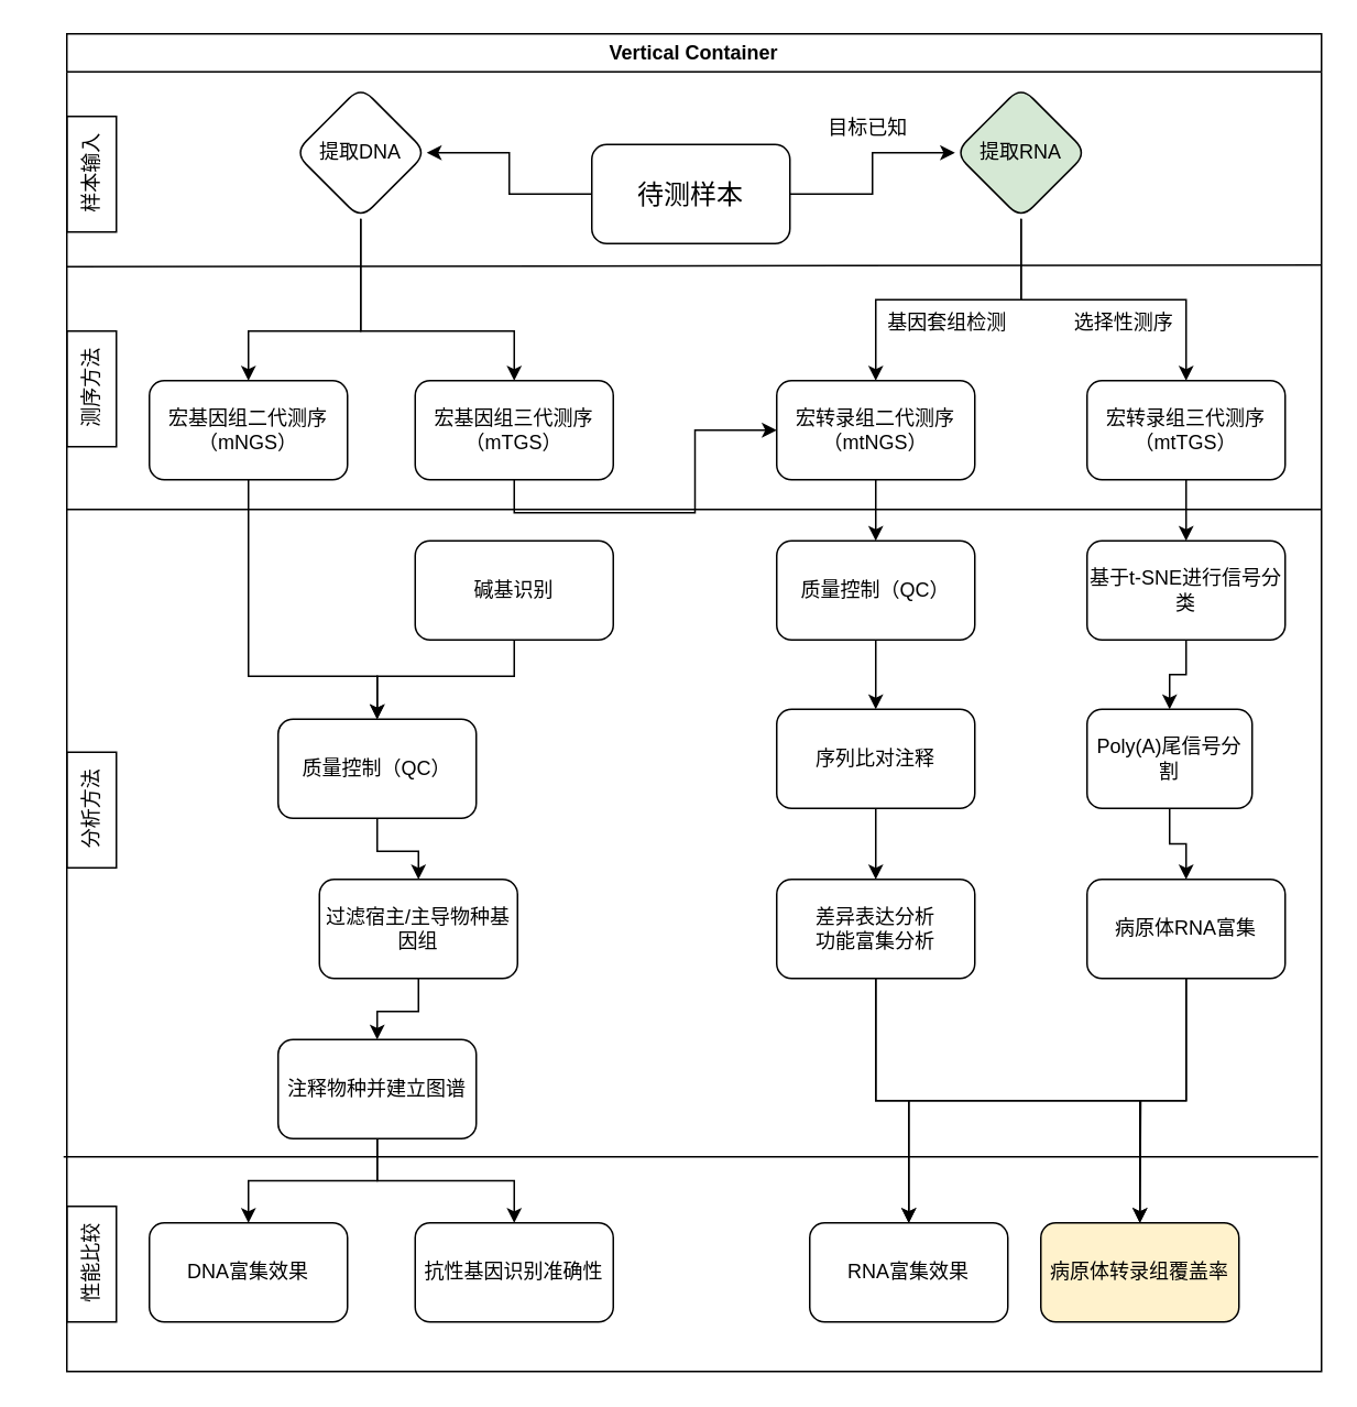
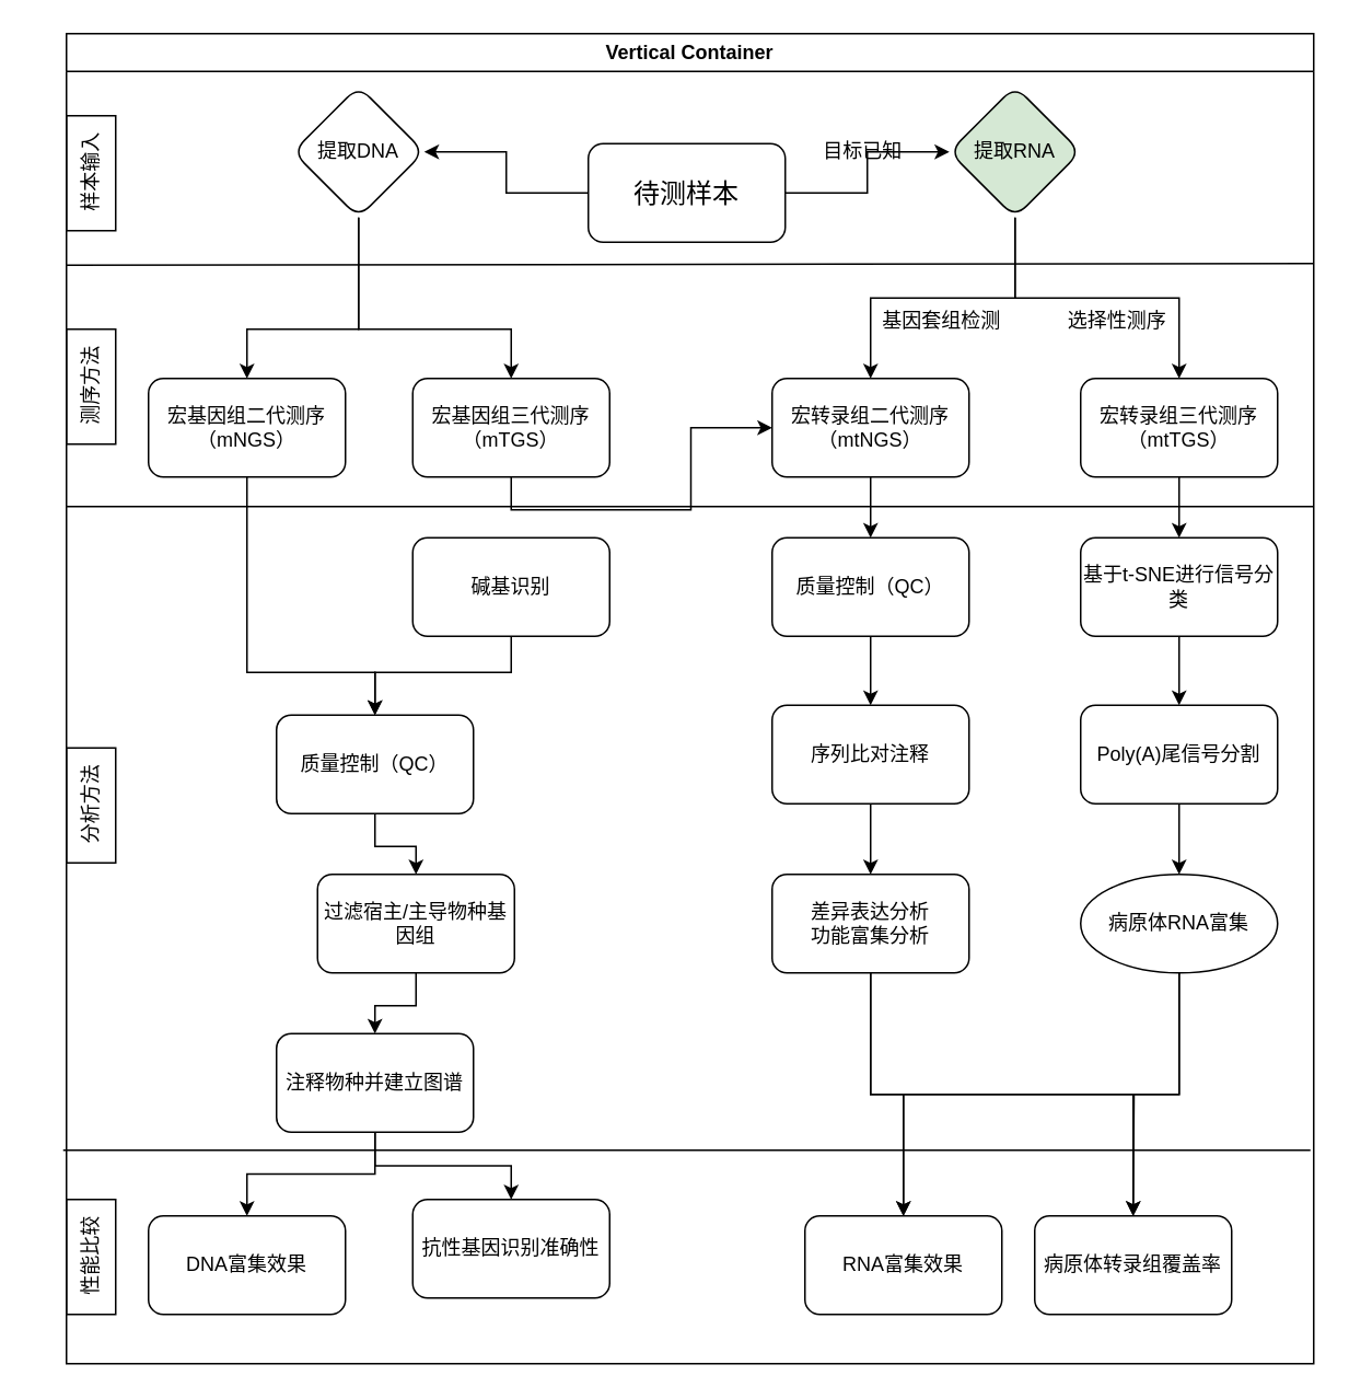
  <mxCell id="0" />
  <mxCell id="1" parent="0" />
  <mxCell id="2" value="Vertical Container" style="swimlane;whiteSpace=wrap;html=1;" vertex="1" parent="1"><mxGeometry x="40" y="20" width="760" height="810" as="geometry"><mxRectangle x="40" y="100" width="140" height="30" as="alternateBounds" /></mxGeometry></mxCell>
  <mxCell id="3" value="" style="edgeStyle=orthogonalEdgeStyle;rounded=0;orthogonalLoop=1;jettySize=auto;html=1;" edge="1" parent="2" source="5" target="8"><mxGeometry relative="1" as="geometry" /></mxCell>
  <mxCell id="4" value="" style="edgeStyle=orthogonalEdgeStyle;rounded=0;orthogonalLoop=1;jettySize=auto;html=1;" edge="1" parent="2" source="5" target="11"><mxGeometry relative="1" as="geometry" /></mxCell>
  <mxCell id="5" value="&lt;font style=&quot;font-size: 16px;&quot;&gt;待测样本&lt;/font&gt;" style="rounded=1;whiteSpace=wrap;html=1;" vertex="1" parent="2"><mxGeometry x="318" y="67" width="120" height="60" as="geometry" /></mxCell>
  <mxCell id="6" value="" style="edgeStyle=orthogonalEdgeStyle;rounded=0;orthogonalLoop=1;jettySize=auto;html=1;entryX=0.5;entryY=0;entryDx=0;entryDy=0;" edge="1" parent="2" source="8" target="13"><mxGeometry relative="1" as="geometry"><Array as="points"><mxPoint x="178" y="180" /><mxPoint x="110" y="180" /></Array></mxGeometry></mxCell>
  <mxCell id="7" style="edgeStyle=orthogonalEdgeStyle;rounded=0;orthogonalLoop=1;jettySize=auto;html=1;exitX=0.5;exitY=1;exitDx=0;exitDy=0;entryX=0.5;entryY=0;entryDx=0;entryDy=0;" edge="1" parent="2" source="8" target="15"><mxGeometry relative="1" as="geometry"><Array as="points"><mxPoint x="178" y="180" /><mxPoint x="271" y="180" /></Array></mxGeometry></mxCell>
  <mxCell id="8" value="&lt;span style=&quot;text-wrap: nowrap;&quot;&gt;提取DNA&lt;/span&gt;" style="rhombus;whiteSpace=wrap;html=1;rounded=1;" vertex="1" parent="2"><mxGeometry x="138" y="32" width="80" height="80" as="geometry" /></mxCell>
  <mxCell id="9" value="" style="edgeStyle=orthogonalEdgeStyle;rounded=0;orthogonalLoop=1;jettySize=auto;html=1;" edge="1" parent="2" source="11" target="17"><mxGeometry relative="1" as="geometry" /></mxCell>
  <mxCell id="10" style="edgeStyle=orthogonalEdgeStyle;rounded=0;orthogonalLoop=1;jettySize=auto;html=1;exitX=0.5;exitY=1;exitDx=0;exitDy=0;entryX=0.5;entryY=0;entryDx=0;entryDy=0;" edge="1" parent="2" source="11" target="19"><mxGeometry relative="1" as="geometry" /></mxCell>
  <mxCell id="11" value="&lt;span style=&quot;text-wrap: nowrap;&quot;&gt;提取RNA&lt;/span&gt;" style="rhombus;whiteSpace=wrap;html=1;rounded=1;fillColor=#d5e8d4;" vertex="1" parent="2"><mxGeometry x="538" y="32" width="80" height="80" as="geometry" /></mxCell>
  <mxCell id="12" style="edgeStyle=orthogonalEdgeStyle;rounded=0;orthogonalLoop=1;jettySize=auto;html=1;exitX=0.5;exitY=1;exitDx=0;exitDy=0;" edge="1" parent="2" source="13" target="23"><mxGeometry relative="1" as="geometry"><Array as="points"><mxPoint x="110" y="389" /><mxPoint x="188" y="389" /></Array></mxGeometry></mxCell>
  <mxCell id="13" value="宏基因组二代测序&lt;div&gt;（mNGS）&lt;/div&gt;" style="whiteSpace=wrap;html=1;rounded=1;" vertex="1" parent="2"><mxGeometry x="50" y="210" width="120" height="60" as="geometry" /></mxCell>
  <mxCell id="14" style="edgeStyle=orthogonalEdgeStyle;rounded=0;orthogonalLoop=1;jettySize=auto;html=1;exitX=0.5;exitY=1;exitDx=0;exitDy=0;" edge="1" parent="2" source="15" target="17"><mxGeometry relative="1" as="geometry" /></mxCell>
  <mxCell id="15" value="宏基因组三代测序&lt;div&gt;（mTGS）&lt;/div&gt;" style="whiteSpace=wrap;html=1;rounded=1;" vertex="1" parent="2"><mxGeometry x="211" y="210" width="120" height="60" as="geometry" /></mxCell>
  <mxCell id="16" value="" style="edgeStyle=orthogonalEdgeStyle;rounded=0;orthogonalLoop=1;jettySize=auto;html=1;" edge="1" parent="2" source="17" target="29"><mxGeometry relative="1" as="geometry" /></mxCell>
  <mxCell id="17" value="宏转录组二代测序&lt;div&gt;（mtNGS）&lt;/div&gt;" style="whiteSpace=wrap;html=1;rounded=1;" vertex="1" parent="2"><mxGeometry x="430" y="210" width="120" height="60" as="geometry" /></mxCell>
  <mxCell id="18" value="" style="edgeStyle=orthogonalEdgeStyle;rounded=0;orthogonalLoop=1;jettySize=auto;html=1;" edge="1" parent="2" source="19" target="36"><mxGeometry relative="1" as="geometry" /></mxCell>
  <mxCell id="19" value="宏转录组三代测序&lt;div&gt;（mtTGS）&lt;/div&gt;" style="whiteSpace=wrap;html=1;rounded=1;" vertex="1" parent="2"><mxGeometry x="618" y="210" width="120" height="60" as="geometry" /></mxCell>
  <mxCell id="20" value="" style="edgeStyle=orthogonalEdgeStyle;rounded=0;orthogonalLoop=1;jettySize=auto;html=1;" edge="1" parent="2" source="21" target="23"><mxGeometry relative="1" as="geometry"><Array as="points"><mxPoint x="271" y="389" /><mxPoint x="188" y="389" /></Array></mxGeometry></mxCell>
  <mxCell id="21" value="碱基识别" style="whiteSpace=wrap;html=1;rounded=1;" vertex="1" parent="2"><mxGeometry x="211" y="307" width="120" height="60" as="geometry" /></mxCell>
  <mxCell id="22" value="" style="edgeStyle=orthogonalEdgeStyle;rounded=0;orthogonalLoop=1;jettySize=auto;html=1;" edge="1" parent="2" source="23" target="25"><mxGeometry relative="1" as="geometry" /></mxCell>
  <mxCell id="23" value="质量控制（QC）" style="whiteSpace=wrap;html=1;rounded=1;" vertex="1" parent="2"><mxGeometry x="128" y="415" width="120" height="60" as="geometry" /></mxCell>
  <mxCell id="24" value="" style="edgeStyle=orthogonalEdgeStyle;rounded=0;orthogonalLoop=1;jettySize=auto;html=1;" edge="1" parent="2" source="25" target="27"><mxGeometry relative="1" as="geometry" /></mxCell>
  <mxCell id="25" value="过滤宿主/主导物种基因组" style="whiteSpace=wrap;html=1;rounded=1;" vertex="1" parent="2"><mxGeometry x="153" y="512" width="120" height="60" as="geometry" /></mxCell>
  <mxCell id="26" style="edgeStyle=orthogonalEdgeStyle;rounded=0;orthogonalLoop=1;jettySize=auto;html=1;exitX=0.5;exitY=1;exitDx=0;exitDy=0;entryX=0.5;entryY=0;entryDx=0;entryDy=0;" edge="1" parent="2" source="27" target="45"><mxGeometry relative="1" as="geometry" /></mxCell>
  <mxCell id="27" value="注释物种并建立图谱" style="whiteSpace=wrap;html=1;rounded=1;" vertex="1" parent="2"><mxGeometry x="128" y="609" width="120" height="60" as="geometry" /></mxCell>
  <mxCell id="28" value="" style="edgeStyle=orthogonalEdgeStyle;rounded=0;orthogonalLoop=1;jettySize=auto;html=1;" edge="1" parent="2" source="29" target="31"><mxGeometry relative="1" as="geometry" /></mxCell>
  <mxCell id="29" value="质量控制（QC）" style="whiteSpace=wrap;html=1;rounded=1;" vertex="1" parent="2"><mxGeometry x="430" y="307" width="120" height="60" as="geometry" /></mxCell>
  <mxCell id="30" value="" style="edgeStyle=orthogonalEdgeStyle;rounded=0;orthogonalLoop=1;jettySize=auto;html=1;" edge="1" parent="2" source="31" target="34"><mxGeometry relative="1" as="geometry" /></mxCell>
  <mxCell id="31" value="序列比对注释" style="whiteSpace=wrap;html=1;rounded=1;" vertex="1" parent="2"><mxGeometry x="430" y="409" width="120" height="60" as="geometry" /></mxCell>
  <mxCell id="32" value="" style="edgeStyle=orthogonalEdgeStyle;rounded=0;orthogonalLoop=1;jettySize=auto;html=1;" edge="1" parent="2" source="34" target="46"><mxGeometry relative="1" as="geometry" /></mxCell>
  <mxCell id="33" style="edgeStyle=orthogonalEdgeStyle;rounded=0;orthogonalLoop=1;jettySize=auto;html=1;exitX=0.5;exitY=1;exitDx=0;exitDy=0;entryX=0.5;entryY=0;entryDx=0;entryDy=0;" edge="1" parent="2" source="34" target="47"><mxGeometry relative="1" as="geometry" /></mxCell>
  <mxCell id="34" value="差异表达分析&lt;div&gt;功能富集分析&lt;/div&gt;" style="whiteSpace=wrap;html=1;rounded=1;" vertex="1" parent="2"><mxGeometry x="430" y="512" width="120" height="60" as="geometry" /></mxCell>
  <mxCell id="35" value="" style="edgeStyle=orthogonalEdgeStyle;rounded=0;orthogonalLoop=1;jettySize=auto;html=1;" edge="1" parent="2" source="36" target="38"><mxGeometry relative="1" as="geometry" /></mxCell>
  <mxCell id="36" value="基于t-SNE进行信号分类" style="whiteSpace=wrap;html=1;rounded=1;" vertex="1" parent="2"><mxGeometry x="618" y="307" width="120" height="60" as="geometry" /></mxCell>
  <mxCell id="37" value="" style="edgeStyle=orthogonalEdgeStyle;rounded=0;orthogonalLoop=1;jettySize=auto;html=1;" edge="1" parent="2" source="38" target="41"><mxGeometry relative="1" as="geometry" /></mxCell>
- <mxCell id="38" value="Poly(A)尾信号分割" style="whiteSpace=wrap;html=1;rounded=1;" vertex="1" parent="2"><mxGeometry x="618" y="409" width="100" height="60" as="geometry" /></mxCell>
+ <mxCell id="38" value="Poly(A)尾信号分割" style="whiteSpace=wrap;html=1;rounded=1;" vertex="1" parent="2"><mxGeometry x="618" y="409" width="120" height="60" as="geometry" /></mxCell>
  <mxCell id="39" style="edgeStyle=orthogonalEdgeStyle;rounded=0;orthogonalLoop=1;jettySize=auto;html=1;exitX=0.5;exitY=1;exitDx=0;exitDy=0;entryX=0.5;entryY=0;entryDx=0;entryDy=0;" edge="1" parent="2" source="41" target="46"><mxGeometry relative="1" as="geometry" /></mxCell>
  <mxCell id="40" style="edgeStyle=orthogonalEdgeStyle;rounded=0;orthogonalLoop=1;jettySize=auto;html=1;exitX=0.5;exitY=1;exitDx=0;exitDy=0;" edge="1" parent="2" source="41"><mxGeometry relative="1" as="geometry"><mxPoint x="650" y="720" as="targetPoint" /></mxGeometry></mxCell>
- <mxCell id="41" value="病原体RNA富集" style="whiteSpace=wrap;html=1;rounded=1;" vertex="1" parent="2"><mxGeometry x="618" y="512" width="120" height="60" as="geometry" /></mxCell>
- <mxCell id="42" value="目标已知" style="text;html=1;align=center;verticalAlign=middle;resizable=0;points=[];autosize=1;strokeColor=none;fillColor=none;" vertex="1" parent="2"><mxGeometry x="450" y="42" width="70" height="30" as="geometry" /></mxCell>
+ <mxCell id="41" value="病原体RNA富集" style="ellipse;whiteSpace=wrap;html=1;" vertex="1" parent="2"><mxGeometry x="618" y="512" width="120" height="60" as="geometry" /></mxCell>
+ <mxCell id="42" value="目标已知" style="text;html=1;align=center;verticalAlign=middle;resizable=0;points=[];autosize=1;strokeColor=none;fillColor=none;" vertex="1" parent="2"><mxGeometry x="450" y="57" width="70" height="30" as="geometry" /></mxCell>
  <mxCell id="43" value="DNA富集效果" style="rounded=1;whiteSpace=wrap;html=1;" vertex="1" parent="2"><mxGeometry x="50" y="720" width="120" height="60" as="geometry" /></mxCell>
  <mxCell id="44" style="edgeStyle=orthogonalEdgeStyle;rounded=0;orthogonalLoop=1;jettySize=auto;html=1;exitX=0.5;exitY=1;exitDx=0;exitDy=0;entryX=0.5;entryY=0;entryDx=0;entryDy=0;" edge="1" parent="2" source="27" target="43"><mxGeometry relative="1" as="geometry" /></mxCell>
- <mxCell id="45" value="抗性基因识别准确性" style="rounded=1;whiteSpace=wrap;html=1;" vertex="1" parent="2"><mxGeometry x="211" y="720" width="120" height="60" as="geometry" /></mxCell>
+ <mxCell id="45" value="抗性基因识别准确性" style="rounded=1;whiteSpace=wrap;html=1;" vertex="1" parent="2"><mxGeometry x="211" y="710" width="120" height="60" as="geometry" /></mxCell>
  <mxCell id="46" value="RNA富集效果" style="whiteSpace=wrap;html=1;rounded=1;" vertex="1" parent="2"><mxGeometry x="450" y="720" width="120" height="60" as="geometry" /></mxCell>
- <mxCell id="47" value="病原体转录组覆盖率" style="rounded=1;whiteSpace=wrap;html=1;fillColor=#fff2cc;" vertex="1" parent="2"><mxGeometry x="590" y="720" width="120" height="60" as="geometry" /></mxCell>
+ <mxCell id="47" value="病原体转录组覆盖率" style="rounded=1;whiteSpace=wrap;html=1;" vertex="1" parent="2"><mxGeometry x="590" y="720" width="120" height="60" as="geometry" /></mxCell>
  <mxCell id="48" value="" style="endArrow=none;html=1;rounded=0;exitX=0;exitY=0.25;exitDx=0;exitDy=0;entryX=1;entryY=0.25;entryDx=0;entryDy=0;" edge="1" parent="2"><mxGeometry width="50" height="50" relative="1" as="geometry"><mxPoint x="-2" y="680" as="sourcePoint" /><mxPoint x="758" y="680.0" as="targetPoint" /></mxGeometry></mxCell>
  <mxCell id="49" value="样本输入" style="text;html=1;align=center;verticalAlign=middle;resizable=0;points=[];autosize=1;rotation=270;strokeColor=default;" vertex="1" parent="2"><mxGeometry x="-20" y="70" width="70" height="30" as="geometry" /></mxCell>
  <mxCell id="50" value="测序方法" style="text;html=1;align=center;verticalAlign=middle;resizable=0;points=[];autosize=1;strokeColor=default;fillColor=none;rotation=270;" vertex="1" parent="2"><mxGeometry x="-20" y="200" width="70" height="30" as="geometry" /></mxCell>
  <mxCell id="51" value="分析方法" style="text;html=1;align=center;verticalAlign=middle;resizable=0;points=[];autosize=1;strokeColor=default;fillColor=none;rotation=270;" vertex="1" parent="2"><mxGeometry x="-20" y="455" width="70" height="30" as="geometry" /></mxCell>
  <mxCell id="52" value="性能比较" style="text;html=1;align=center;verticalAlign=middle;resizable=0;points=[];autosize=1;strokeColor=default;fillColor=none;rotation=270;" vertex="1" parent="2"><mxGeometry x="-20" y="730" width="70" height="30" as="geometry" /></mxCell>
  <mxCell id="53" value="选择性测序" style="text;html=1;align=center;verticalAlign=middle;resizable=0;points=[];autosize=1;strokeColor=none;fillColor=none;" vertex="1" parent="2"><mxGeometry x="600" y="160" width="80" height="30" as="geometry" /></mxCell>
  <mxCell id="54" value="基因套组检测" style="text;html=1;align=center;verticalAlign=middle;resizable=0;points=[];autosize=1;strokeColor=none;fillColor=none;" vertex="1" parent="2"><mxGeometry x="483" y="160" width="100" height="30" as="geometry" /></mxCell>
  <mxCell id="55" value="" style="endArrow=none;html=1;rounded=0;exitX=0;exitY=0.25;exitDx=0;exitDy=0;" edge="1" parent="1"><mxGeometry width="50" height="50" relative="1" as="geometry"><mxPoint x="40" y="161" as="sourcePoint" /><mxPoint x="800" y="160" as="targetPoint" /></mxGeometry></mxCell>
  <mxCell id="56" value="" style="endArrow=none;html=1;rounded=0;exitX=0;exitY=0.25;exitDx=0;exitDy=0;entryX=1;entryY=0.25;entryDx=0;entryDy=0;" edge="1" parent="1"><mxGeometry width="50" height="50" relative="1" as="geometry"><mxPoint x="40" y="308" as="sourcePoint" /><mxPoint x="800" y="308" as="targetPoint" /></mxGeometry></mxCell>
